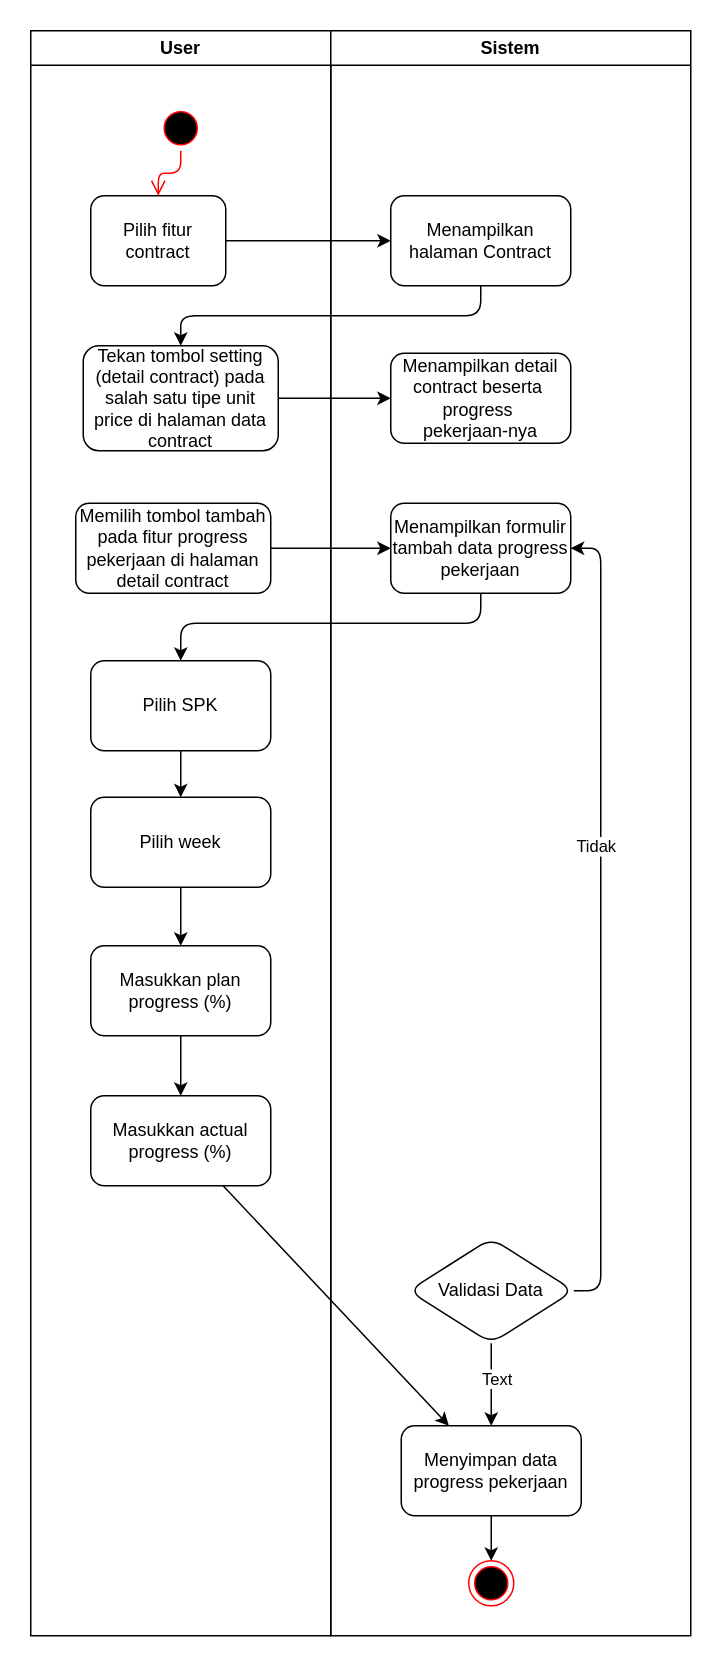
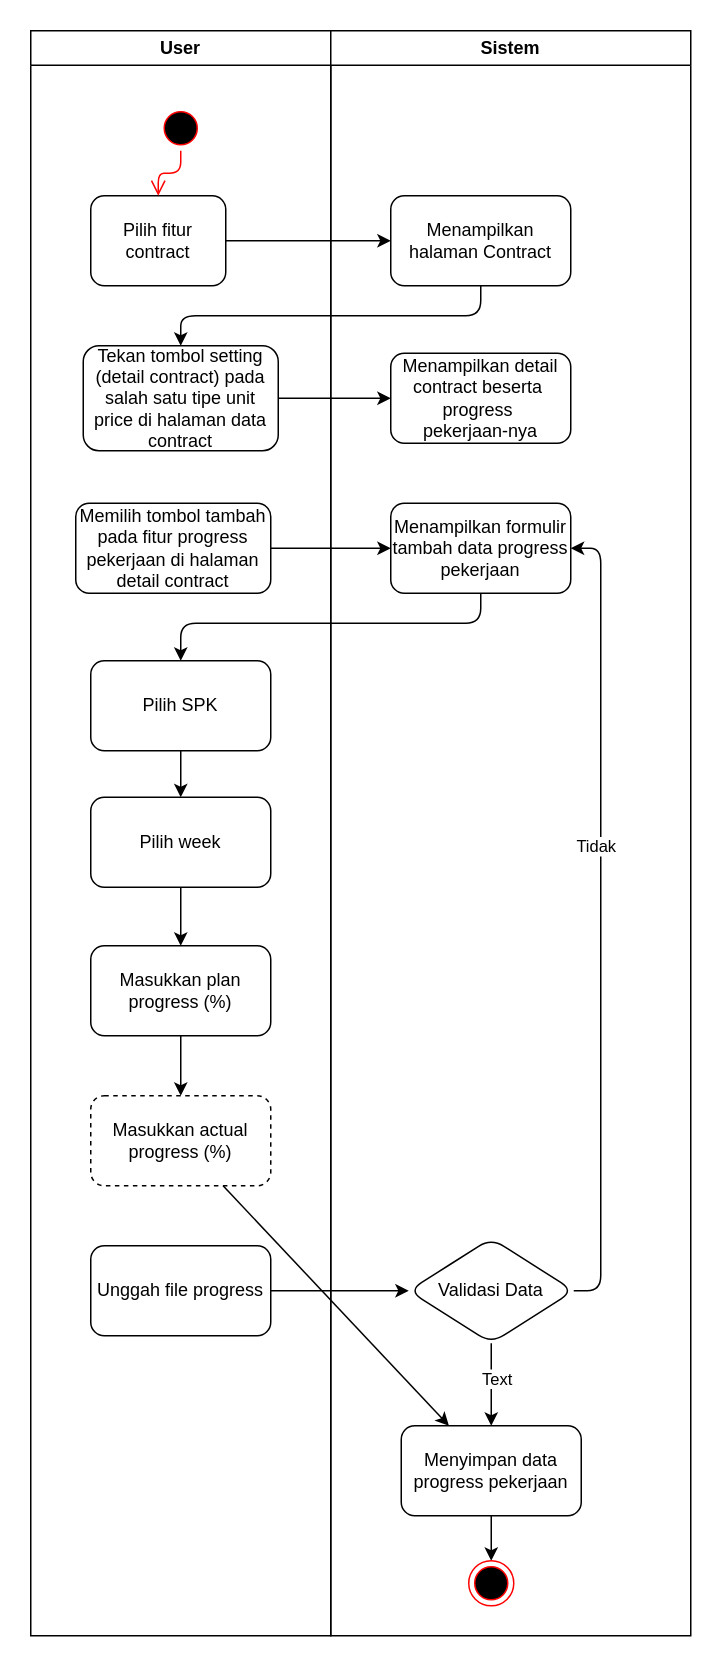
  <mxCell id="0" />
  <mxCell id="1" parent="0" />
  <mxCell id="2" value="User" style="swimlane;whiteSpace=wrap;html=1;" parent="1" vertex="1"><mxGeometry x="20" y="20" width="200" height="1070" as="geometry" /></mxCell>
  <mxCell id="3" value="" style="ellipse;html=1;shape=startState;fillColor=#000000;strokeColor=#ff0000;" parent="2" vertex="1"><mxGeometry x="85" y="50" width="30" height="30" as="geometry" /></mxCell>
  <mxCell id="4" value="Pilih fitur contract" style="rounded=1;whiteSpace=wrap;html=1;" parent="2" vertex="1"><mxGeometry x="40" y="110" width="90" height="60" as="geometry" /></mxCell>
  <mxCell id="5" value="" style="edgeStyle=orthogonalEdgeStyle;html=1;verticalAlign=bottom;endArrow=open;endSize=8;strokeColor=#ff0000;entryX=0.5;entryY=0;entryDx=0;entryDy=0;" parent="2" source="3" target="4" edge="1"><mxGeometry relative="1" as="geometry"><mxPoint x="100" y="110" as="targetPoint" /></mxGeometry></mxCell>
  <mxCell id="6" value="Tekan tombol setting (detail contract) pada salah satu tipe unit price di halaman data contract" style="rounded=1;whiteSpace=wrap;html=1;" parent="2" vertex="1"><mxGeometry x="35" y="210" width="130" height="70" as="geometry" /></mxCell>
  <mxCell id="7" value="" style="edgeStyle=none;html=1;" parent="2" source="8" target="9" edge="1"><mxGeometry relative="1" as="geometry" /></mxCell>
  <mxCell id="8" value="Pilih week" style="rounded=1;whiteSpace=wrap;html=1;" parent="2" vertex="1"><mxGeometry x="40" y="511" width="120" height="60" as="geometry" /></mxCell>
  <mxCell id="9" value="Masukkan plan progress (%)" style="rounded=1;whiteSpace=wrap;html=1;" parent="2" vertex="1"><mxGeometry x="40" y="610" width="120" height="60" as="geometry" /></mxCell>
  <mxCell id="10" value="Pilih SPK" style="rounded=1;whiteSpace=wrap;html=1;" parent="2" vertex="1"><mxGeometry x="40" y="420" width="120" height="60" as="geometry" /></mxCell>
  <mxCell id="11" value="" style="edgeStyle=none;html=1;" parent="2" source="10" target="8" edge="1"><mxGeometry relative="1" as="geometry" /></mxCell>
  <mxCell id="12" value="Sistem" style="swimlane;whiteSpace=wrap;html=1;" parent="1" vertex="1"><mxGeometry x="220" y="20" width="240" height="1070" as="geometry" /></mxCell>
  <mxCell id="13" value="Menampilkan halaman Contract" style="rounded=1;whiteSpace=wrap;html=1;" parent="12" vertex="1"><mxGeometry x="40" y="110" width="120" height="60" as="geometry" /></mxCell>
  <mxCell id="14" value="Menampilkan detail contract beserta&amp;nbsp;&lt;div&gt;progress&amp;nbsp;&lt;/div&gt;&lt;div&gt;pekerjaan-nya&lt;/div&gt;" style="rounded=1;whiteSpace=wrap;html=1;" parent="12" vertex="1"><mxGeometry x="40" y="215" width="120" height="60" as="geometry" /></mxCell>
  <mxCell id="15" style="edgeStyle=none;html=1;entryX=1;entryY=0.5;entryDx=0;entryDy=0;" parent="12" edge="1"><mxGeometry relative="1" as="geometry"><Array as="points"><mxPoint x="180" y="450" /><mxPoint x="180" y="350" /></Array><mxPoint x="160.0" y="350" as="targetPoint" /></mxGeometry></mxCell>
  <mxCell id="16" value="Memilih tombol tambah pada fitur progress pekerjaan di halaman detail contract" style="rounded=1;whiteSpace=wrap;html=1;" parent="12" vertex="1"><mxGeometry x="-170" y="315" width="130" height="60" as="geometry" /></mxCell>
  <mxCell id="17" value="Menampilkan formulir tambah data progress pekerjaan" style="rounded=1;whiteSpace=wrap;html=1;" parent="12" vertex="1"><mxGeometry x="40" y="315" width="120" height="60" as="geometry" /></mxCell>
  <mxCell id="18" style="edgeStyle=none;html=1;entryX=1;entryY=0.5;entryDx=0;entryDy=0;" parent="12" source="22" target="17" edge="1"><mxGeometry relative="1" as="geometry"><Array as="points"><mxPoint x="180" y="840" /><mxPoint x="180" y="345" /></Array></mxGeometry></mxCell>
  <mxCell id="19" value="Tidak" style="edgeLabel;html=1;align=center;verticalAlign=middle;resizable=0;points=[];" parent="18" vertex="1" connectable="0"><mxGeometry x="0.181" y="4" relative="1" as="geometry"><mxPoint as="offset" /></mxGeometry></mxCell>
  <mxCell id="20" value="" style="edgeStyle=none;html=1;" parent="12" source="22" target="24" edge="1"><mxGeometry relative="1" as="geometry" /></mxCell>
  <mxCell id="21" value="Text" style="edgeLabel;html=1;align=center;verticalAlign=middle;resizable=0;points=[];" vertex="1" connectable="0" parent="20"><mxGeometry x="-0.178" y="3" relative="1" as="geometry"><mxPoint as="offset" /></mxGeometry></mxCell>
  <mxCell id="22" value="Validasi Data" style="rhombus;whiteSpace=wrap;html=1;rounded=1;" parent="12" vertex="1"><mxGeometry x="52" y="805" width="110" height="70" as="geometry" /></mxCell>
  <mxCell id="23" value="" style="edgeStyle=none;html=1;" parent="12" source="24" target="25" edge="1"><mxGeometry relative="1" as="geometry" /></mxCell>
  <mxCell id="24" value="Menyimpan data progress pekerjaan" style="rounded=1;whiteSpace=wrap;html=1;" parent="12" vertex="1"><mxGeometry x="47" y="930" width="120" height="60" as="geometry" /></mxCell>
  <mxCell id="25" value="" style="ellipse;html=1;shape=endState;fillColor=#000000;strokeColor=#ff0000;" parent="12" vertex="1"><mxGeometry x="92" y="1020" width="30" height="30" as="geometry" /></mxCell>
  <mxCell id="26" value="" style="edgeStyle=none;html=1;" parent="12" source="16" target="17" edge="1"><mxGeometry relative="1" as="geometry" /></mxCell>
  <mxCell id="27" value="" style="edgeStyle=none;html=1;" parent="1" source="4" target="13" edge="1"><mxGeometry relative="1" as="geometry" /></mxCell>
  <mxCell id="28" value="" style="edgeStyle=none;html=1;entryX=0.5;entryY=0;entryDx=0;entryDy=0;exitX=0.5;exitY=1;exitDx=0;exitDy=0;" parent="1" source="13" target="6" edge="1"><mxGeometry relative="1" as="geometry"><Array as="points"><mxPoint x="320" y="210" /><mxPoint x="120" y="210" /></Array></mxGeometry></mxCell>
  <mxCell id="29" value="" style="edgeStyle=none;html=1;" parent="1" source="6" target="14" edge="1"><mxGeometry relative="1" as="geometry" /></mxCell>
  <mxCell id="30" value="" style="edgeStyle=none;html=1;" parent="1" source="31" target="24" edge="1"><mxGeometry relative="1" as="geometry" /></mxCell>
- <mxCell id="31" value="Masukkan actual progress (%)" style="rounded=1;whiteSpace=wrap;html=1;" parent="1" vertex="1"><mxGeometry x="60" y="730" width="120" height="60" as="geometry" /></mxCell>
+ <mxCell id="31" value="Masukkan actual progress (%)" style="rounded=1;whiteSpace=wrap;html=1;dashed=1;" parent="1" vertex="1"><mxGeometry x="60" y="730" width="120" height="60" as="geometry" /></mxCell>
  <mxCell id="32" value="" style="edgeStyle=none;html=1;" parent="1" source="9" target="31" edge="1"><mxGeometry relative="1" as="geometry" /></mxCell>
+ <mxCell id="33" value="" style="edgeStyle=none;html=1;" parent="1" source="34" target="22" edge="1"><mxGeometry relative="1" as="geometry" /></mxCell>
+ <mxCell id="34" value="Unggah file progress" style="rounded=1;whiteSpace=wrap;html=1;" parent="1" vertex="1"><mxGeometry x="60" y="830" width="120" height="60" as="geometry" /></mxCell>
  <mxCell id="35" value="" style="edgeStyle=none;html=1;entryX=0.5;entryY=0;entryDx=0;entryDy=0;exitX=0.5;exitY=1;exitDx=0;exitDy=0;" parent="1" source="17" target="10" edge="1"><mxGeometry relative="1" as="geometry"><Array as="points"><mxPoint x="320" y="415" /><mxPoint x="120" y="415" /></Array></mxGeometry></mxCell>
